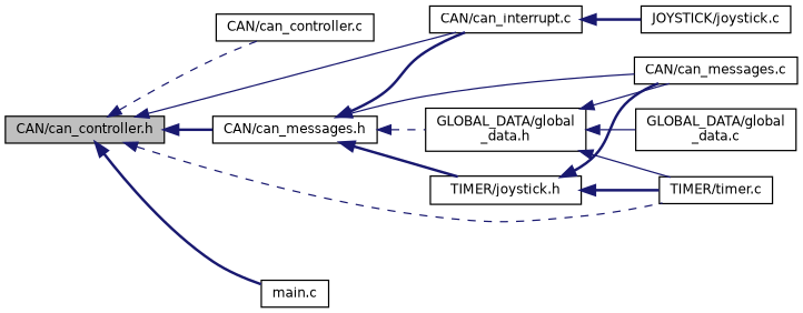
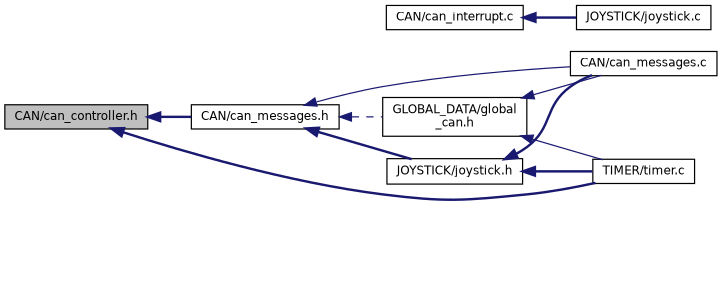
  digraph {
    rankdir=LR
    node [color=black fillcolor=white fontname=Helvetica fontsize=10 shape=record style=filled]
    edge [color=midnightblue dir=back fontname=Helvetica fontsize=10 labelfontname=Helvetica labelfontsize=10 style=bold]
    n1 [fillcolor=grey75 fontcolor=black height=0.2 label="CAN/can_controller.h" width=0.4]
-   n2 [height=0.2 label="CAN/can_controller.c" width=0.4]
    n3 [height=0.2 label="CAN/can_messages.h" width=0.4]
    n4 [height=0.2 label="CAN/can_interrupt.c" width=0.4]
    n5 [height=0.2 label="TIMER/timer.c" width=0.4]
-   n6 [height=0.2 label="main.c" width=0.4]
    n7 [height=0.2 label="CAN/can_messages.c" width=0.4]
-   n8 [height=0.2 label="GLOBAL_DATA/global\l_data.h" width=0.4]
-   n9 [height=0.2 label="TIMER/joystick.h" width=0.4]
+   n8 [height=0.2 label="GLOBAL_DATA/global\l_can.h" width=0.4]
+   n9 [height=0.2 label="JOYSTICK/joystick.h" width=0.4]
    n10 [height=0.2 label="JOYSTICK/joystick.c" width=0.4]
-   n11 [height=0.2 label="GLOBAL_DATA/global\l_data.c" width=0.4]
-   n1 -> n2 [style=dashed]
    n1 -> n3
-   n1 -> n4 [style=solid]
-   n1 -> n5 [style=dashed]
-   n1 -> n6
-   n3 -> n4
+   n1 -> n5
    n3 -> n7 [style=solid]
    n3 -> n8 [style=dashed]
    n3 -> n9
    n4 -> n10
    n8 -> n5 [style=solid]
    n8 -> n7 [style=solid]
-   n8 -> n11 [style=solid]
    n9 -> n5
    n9 -> n7
  }
